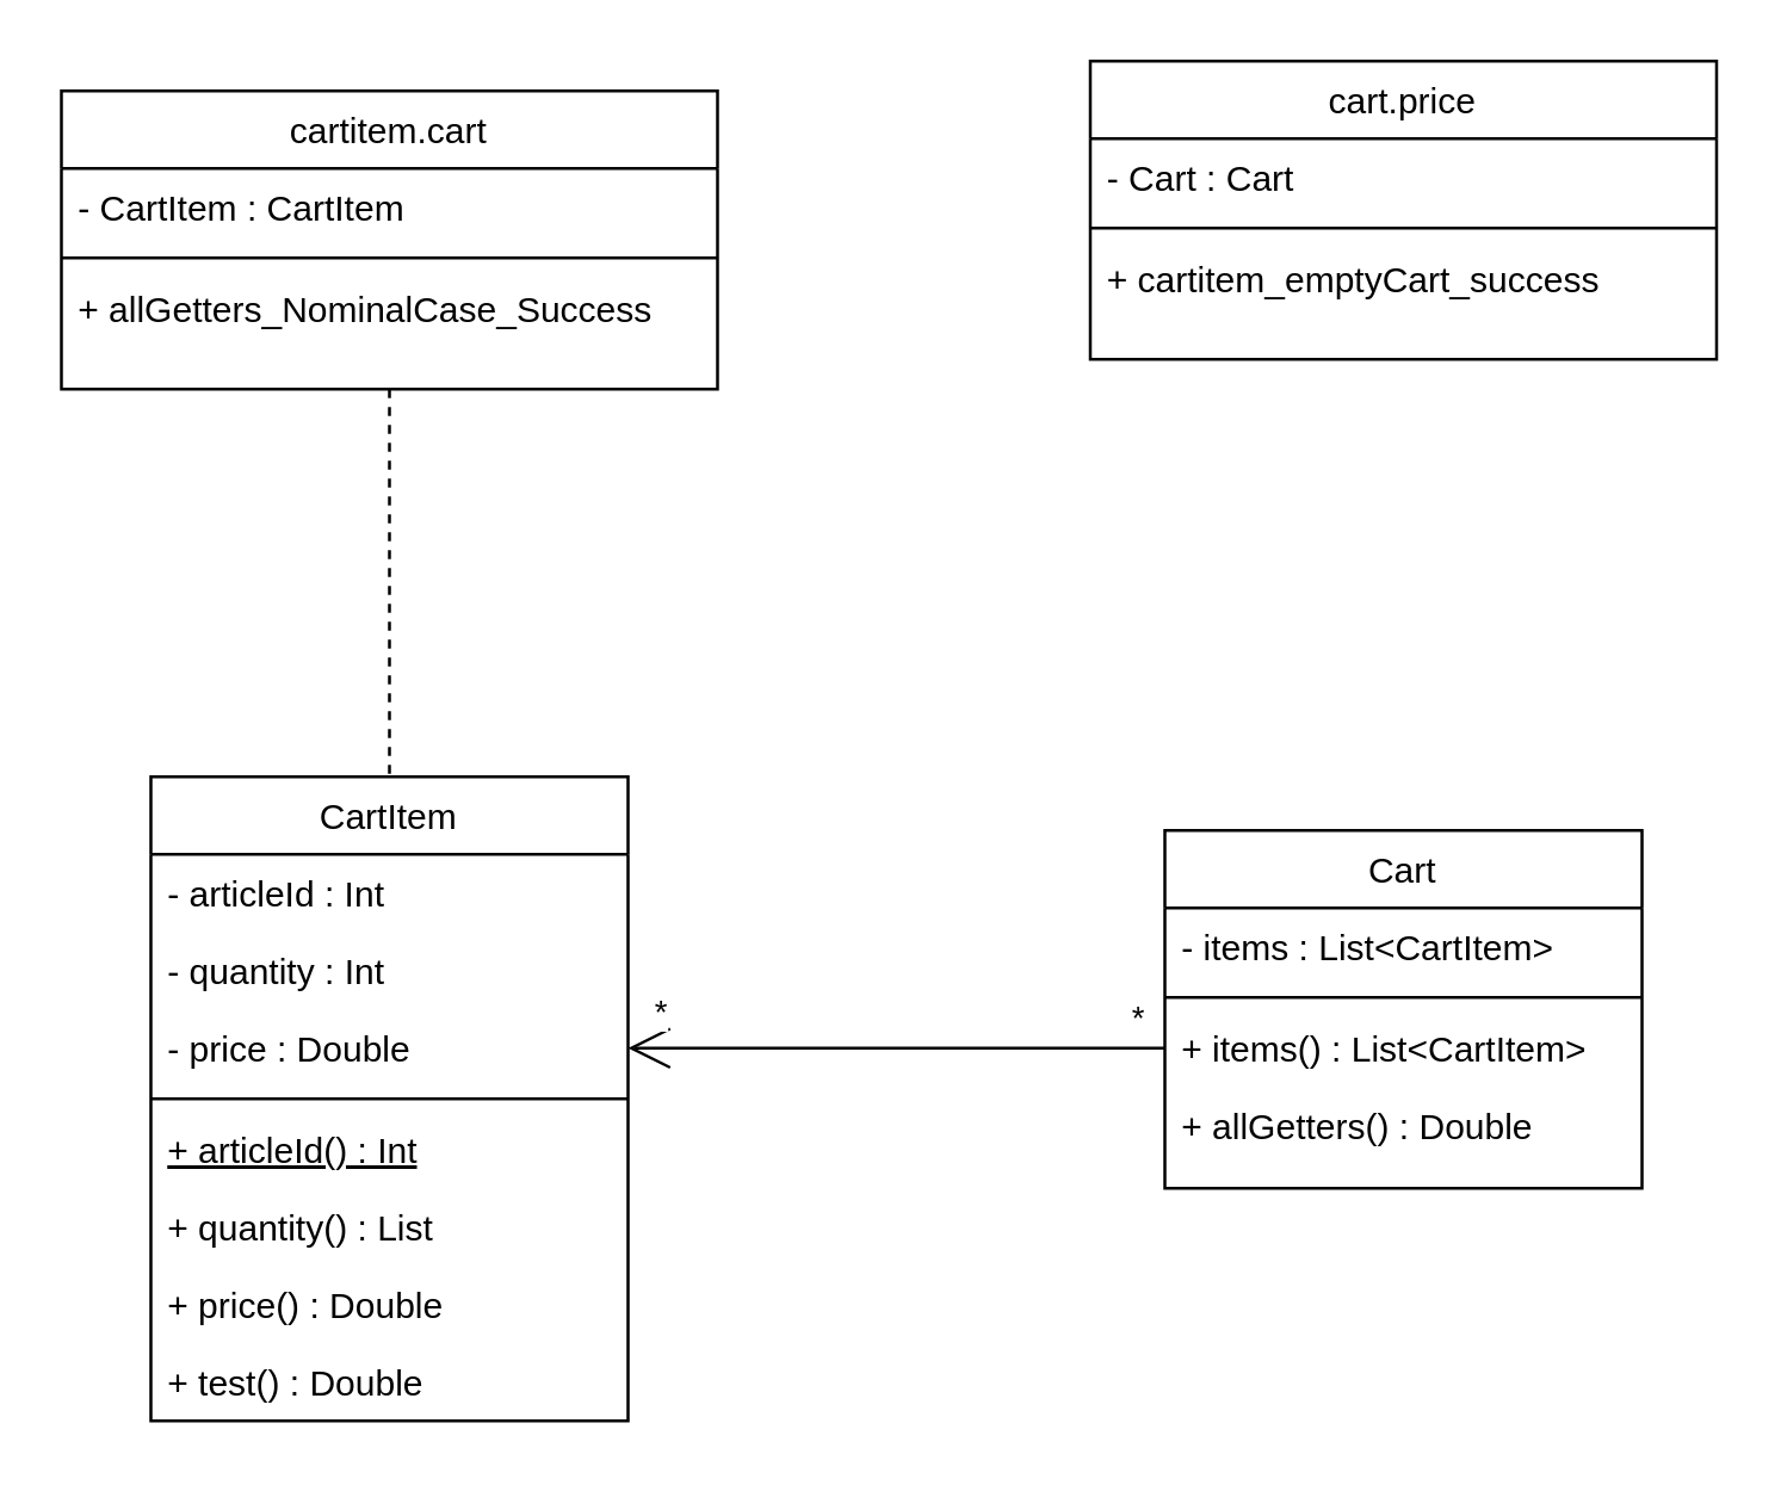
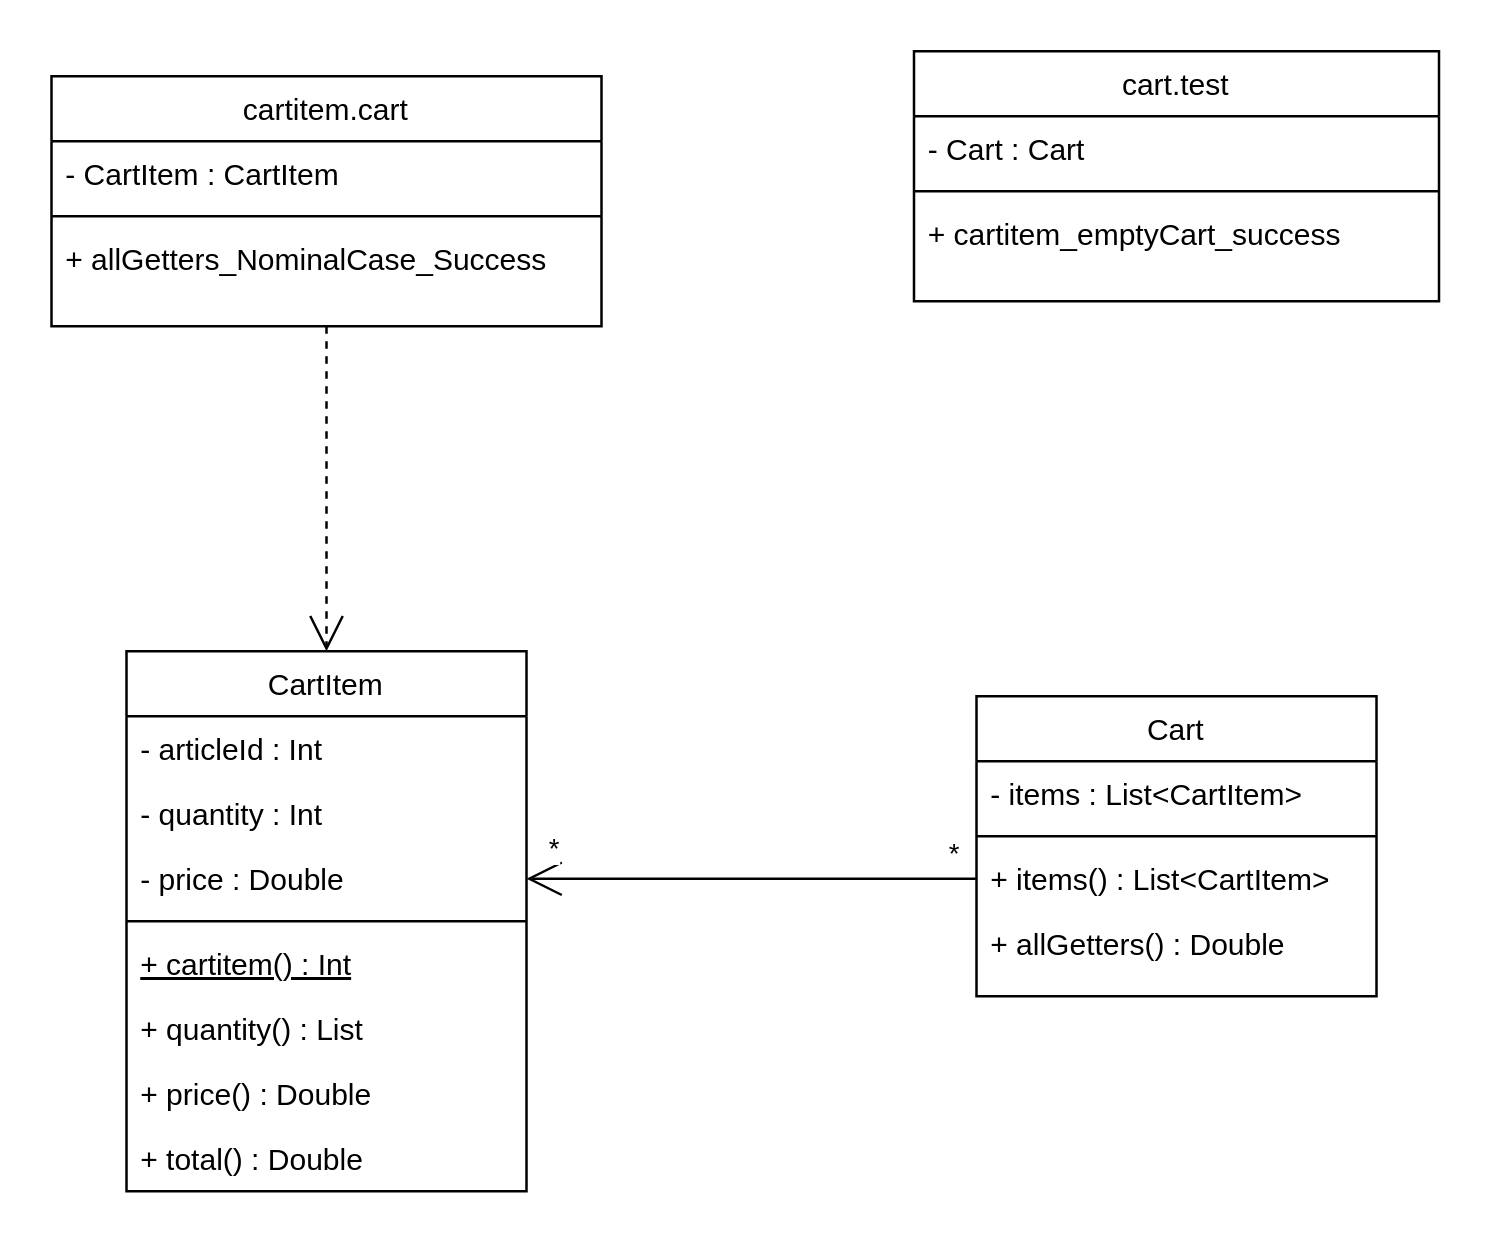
  <mxCell id="0" />
  <mxCell id="1" parent="0" />
  <mxCell id="2" value="CartItem" style="swimlane;fontStyle=0;align=center;verticalAlign=top;childLayout=stackLayout;horizontal=1;startSize=26;horizontalStack=0;resizeParent=1;resizeLast=0;collapsible=1;marginBottom=0;rounded=0;shadow=0;strokeWidth=1;" parent="1" vertex="1"><mxGeometry x="50" y="260" width="160" height="216" as="geometry"><mxRectangle x="130" y="380" width="160" height="26" as="alternateBounds" /></mxGeometry></mxCell>
  <mxCell id="3" value="- articleId : Int" style="text;align=left;verticalAlign=top;spacingLeft=4;spacingRight=4;overflow=hidden;rotatable=0;points=[[0,0.5],[1,0.5]];portConstraint=eastwest;" parent="2" vertex="1"><mxGeometry y="26" width="160" height="26" as="geometry" /></mxCell>
  <mxCell id="4" value="- quantity : Int" style="text;align=left;verticalAlign=top;spacingLeft=4;spacingRight=4;overflow=hidden;rotatable=0;points=[[0,0.5],[1,0.5]];portConstraint=eastwest;rounded=0;shadow=0;html=0;" parent="2" vertex="1"><mxGeometry y="52" width="160" height="26" as="geometry" /></mxCell>
  <mxCell id="5" value="- price : Double" style="text;align=left;verticalAlign=top;spacingLeft=4;spacingRight=4;overflow=hidden;rotatable=0;points=[[0,0.5],[1,0.5]];portConstraint=eastwest;rounded=0;shadow=0;html=0;" parent="2" vertex="1"><mxGeometry y="78" width="160" height="26" as="geometry" /></mxCell>
  <mxCell id="6" value="" style="line;html=1;strokeWidth=1;align=left;verticalAlign=middle;spacingTop=-1;spacingLeft=3;spacingRight=3;rotatable=0;labelPosition=right;points=[];portConstraint=eastwest;" parent="2" vertex="1"><mxGeometry y="104" width="160" height="8" as="geometry" /></mxCell>
- <mxCell id="7" value="+ articleId() : Int" style="text;align=left;verticalAlign=top;spacingLeft=4;spacingRight=4;overflow=hidden;rotatable=0;points=[[0,0.5],[1,0.5]];portConstraint=eastwest;fontStyle=4" parent="2" vertex="1"><mxGeometry y="112" width="160" height="26" as="geometry" /></mxCell>
+ <mxCell id="7" value="+ cartitem() : Int" style="text;align=left;verticalAlign=top;spacingLeft=4;spacingRight=4;overflow=hidden;rotatable=0;points=[[0,0.5],[1,0.5]];portConstraint=eastwest;fontStyle=4" parent="2" vertex="1"><mxGeometry y="112" width="160" height="26" as="geometry" /></mxCell>
  <mxCell id="8" value="+ quantity() : List" style="text;align=left;verticalAlign=top;spacingLeft=4;spacingRight=4;overflow=hidden;rotatable=0;points=[[0,0.5],[1,0.5]];portConstraint=eastwest;" parent="2" vertex="1"><mxGeometry y="138" width="160" height="26" as="geometry" /></mxCell>
  <mxCell id="9" value="+ price() : Double" style="text;align=left;verticalAlign=top;spacingLeft=4;spacingRight=4;overflow=hidden;rotatable=0;points=[[0,0.5],[1,0.5]];portConstraint=eastwest;" parent="2" vertex="1"><mxGeometry y="164" width="160" height="26" as="geometry" /></mxCell>
- <mxCell id="10" value="+ test() : Double" style="text;align=left;verticalAlign=top;spacingLeft=4;spacingRight=4;overflow=hidden;rotatable=0;points=[[0,0.5],[1,0.5]];portConstraint=eastwest;" parent="2" vertex="1"><mxGeometry y="190" width="160" height="26" as="geometry" /></mxCell>
+ <mxCell id="10" value="+ total() : Double" style="text;align=left;verticalAlign=top;spacingLeft=4;spacingRight=4;overflow=hidden;rotatable=0;points=[[0,0.5],[1,0.5]];portConstraint=eastwest;" parent="2" vertex="1"><mxGeometry y="190" width="160" height="26" as="geometry" /></mxCell>
  <mxCell id="11" value="Cart" style="swimlane;fontStyle=0;align=center;verticalAlign=top;childLayout=stackLayout;horizontal=1;startSize=26;horizontalStack=0;resizeParent=1;resizeLast=0;collapsible=1;marginBottom=0;rounded=0;shadow=0;strokeWidth=1;" parent="1" vertex="1"><mxGeometry x="390" y="278" width="160" height="120" as="geometry"><mxRectangle x="130" y="380" width="160" height="26" as="alternateBounds" /></mxGeometry></mxCell>
  <mxCell id="12" value="- items : List&lt;CartItem&gt;" style="text;align=left;verticalAlign=top;spacingLeft=4;spacingRight=4;overflow=hidden;rotatable=0;points=[[0,0.5],[1,0.5]];portConstraint=eastwest;" parent="11" vertex="1"><mxGeometry y="26" width="160" height="26" as="geometry" /></mxCell>
  <mxCell id="13" value="" style="line;html=1;strokeWidth=1;align=left;verticalAlign=middle;spacingTop=-1;spacingLeft=3;spacingRight=3;rotatable=0;labelPosition=right;points=[];portConstraint=eastwest;" parent="11" vertex="1"><mxGeometry y="52" width="160" height="8" as="geometry" /></mxCell>
  <mxCell id="14" value="+ items() : List&lt;CartItem&gt;" style="text;align=left;verticalAlign=top;spacingLeft=4;spacingRight=4;overflow=hidden;rotatable=0;points=[[0,0.5],[1,0.5]];portConstraint=eastwest;" parent="11" vertex="1"><mxGeometry y="60" width="160" height="26" as="geometry" /></mxCell>
  <mxCell id="15" value="+ allGetters() : Double" style="text;align=left;verticalAlign=top;spacingLeft=4;spacingRight=4;overflow=hidden;rotatable=0;points=[[0,0.5],[1,0.5]];portConstraint=eastwest;" parent="11" vertex="1"><mxGeometry y="86" width="160" height="26" as="geometry" /></mxCell>
  <mxCell id="16" value="cartitem.cart" style="swimlane;fontStyle=0;align=center;verticalAlign=top;childLayout=stackLayout;horizontal=1;startSize=26;horizontalStack=0;resizeParent=1;resizeLast=0;collapsible=1;marginBottom=0;rounded=0;shadow=0;strokeWidth=1;" parent="1" vertex="1"><mxGeometry x="20" y="30" width="220" height="100" as="geometry"><mxRectangle x="130" y="380" width="160" height="26" as="alternateBounds" /></mxGeometry></mxCell>
  <mxCell id="17" value="- CartItem : CartItem" style="text;align=left;verticalAlign=top;spacingLeft=4;spacingRight=4;overflow=hidden;rotatable=0;points=[[0,0.5],[1,0.5]];portConstraint=eastwest;" parent="16" vertex="1"><mxGeometry y="26" width="220" height="26" as="geometry" /></mxCell>
  <mxCell id="18" value="" style="line;html=1;strokeWidth=1;align=left;verticalAlign=middle;spacingTop=-1;spacingLeft=3;spacingRight=3;rotatable=0;labelPosition=right;points=[];portConstraint=eastwest;" parent="16" vertex="1"><mxGeometry y="52" width="220" height="8" as="geometry" /></mxCell>
  <mxCell id="19" value="+ allGetters_NominalCase_Success" style="text;align=left;verticalAlign=top;spacingLeft=4;spacingRight=4;overflow=hidden;rotatable=0;points=[[0,0.5],[1,0.5]];portConstraint=eastwest;" parent="16" vertex="1"><mxGeometry y="60" width="220" height="26" as="geometry" /></mxCell>
- <mxCell id="20" value="cart.price" style="swimlane;fontStyle=0;align=center;verticalAlign=top;childLayout=stackLayout;horizontal=1;startSize=26;horizontalStack=0;resizeParent=1;resizeLast=0;collapsible=1;marginBottom=0;rounded=0;shadow=0;strokeWidth=1;" parent="1" vertex="1"><mxGeometry x="365" y="20" width="210" height="100" as="geometry"><mxRectangle x="130" y="380" width="160" height="26" as="alternateBounds" /></mxGeometry></mxCell>
+ <mxCell id="20" value="cart.test" style="swimlane;fontStyle=0;align=center;verticalAlign=top;childLayout=stackLayout;horizontal=1;startSize=26;horizontalStack=0;resizeParent=1;resizeLast=0;collapsible=1;marginBottom=0;rounded=0;shadow=0;strokeWidth=1;" parent="1" vertex="1"><mxGeometry x="365" y="20" width="210" height="100" as="geometry"><mxRectangle x="130" y="380" width="160" height="26" as="alternateBounds" /></mxGeometry></mxCell>
  <mxCell id="21" value="- Cart : Cart" style="text;align=left;verticalAlign=top;spacingLeft=4;spacingRight=4;overflow=hidden;rotatable=0;points=[[0,0.5],[1,0.5]];portConstraint=eastwest;" parent="20" vertex="1"><mxGeometry y="26" width="210" height="26" as="geometry" /></mxCell>
  <mxCell id="22" value="" style="line;html=1;strokeWidth=1;align=left;verticalAlign=middle;spacingTop=-1;spacingLeft=3;spacingRight=3;rotatable=0;labelPosition=right;points=[];portConstraint=eastwest;" parent="20" vertex="1"><mxGeometry y="52" width="210" height="8" as="geometry" /></mxCell>
  <mxCell id="23" value="+ cartitem_emptyCart_success" style="text;align=left;verticalAlign=top;spacingLeft=4;spacingRight=4;overflow=hidden;rotatable=0;points=[[0,0.5],[1,0.5]];portConstraint=eastwest;" parent="20" vertex="1"><mxGeometry y="60" width="210" height="26" as="geometry" /></mxCell>
  <mxCell id="24" value="" style="endArrow=open;endFill=1;endSize=12;html=1;rounded=0;exitX=0;exitY=0.5;exitDx=0;exitDy=0;entryX=1;entryY=0.5;entryDx=0;entryDy=0;" parent="1" source="14" target="5" edge="1"><mxGeometry width="160" relative="1" as="geometry"><mxPoint x="390" y="440" as="sourcePoint" /><mxPoint x="550" y="440" as="targetPoint" /></mxGeometry></mxCell>
  <mxCell id="25" value="*" style="edgeLabel;html=1;align=center;verticalAlign=middle;resizable=0;points=[];" parent="24" vertex="1" connectable="0"><mxGeometry x="0.491" y="4" relative="1" as="geometry"><mxPoint x="-36" y="-17" as="offset" /></mxGeometry></mxCell>
  <mxCell id="26" value="*" style="edgeLabel;html=1;align=center;verticalAlign=middle;resizable=0;points=[];" parent="24" vertex="1" connectable="0"><mxGeometry x="-0.194" y="1" relative="1" as="geometry"><mxPoint x="63" y="-12" as="offset" /></mxGeometry></mxCell>
- <mxCell id="27" value="" style="endArrow=none;endFill=1;endSize=12;html=1;rounded=0;exitX=0.5;exitY=1;exitDx=0;exitDy=0;entryX=0.5;entryY=0;entryDx=0;entryDy=0;dashed=1;" parent="1" source="16" target="2" edge="1"><mxGeometry width="160" relative="1" as="geometry"><mxPoint x="220" y="210" as="sourcePoint" /><mxPoint x="40" y="210" as="targetPoint" /></mxGeometry></mxCell>
+ <mxCell id="27" value="" style="endArrow=open;endFill=1;endSize=12;html=1;rounded=0;exitX=0.5;exitY=1;exitDx=0;exitDy=0;entryX=0.5;entryY=0;entryDx=0;entryDy=0;dashed=1;" parent="1" source="16" target="2" edge="1"><mxGeometry width="160" relative="1" as="geometry"><mxPoint x="220" y="210" as="sourcePoint" /><mxPoint x="40" y="210" as="targetPoint" /></mxGeometry></mxCell>
